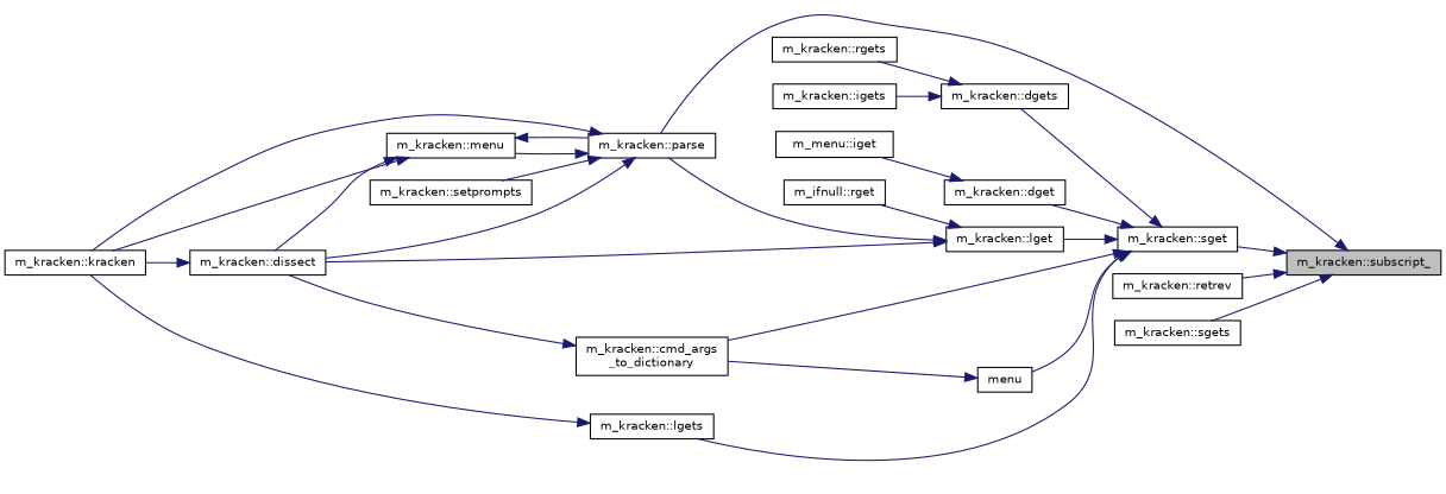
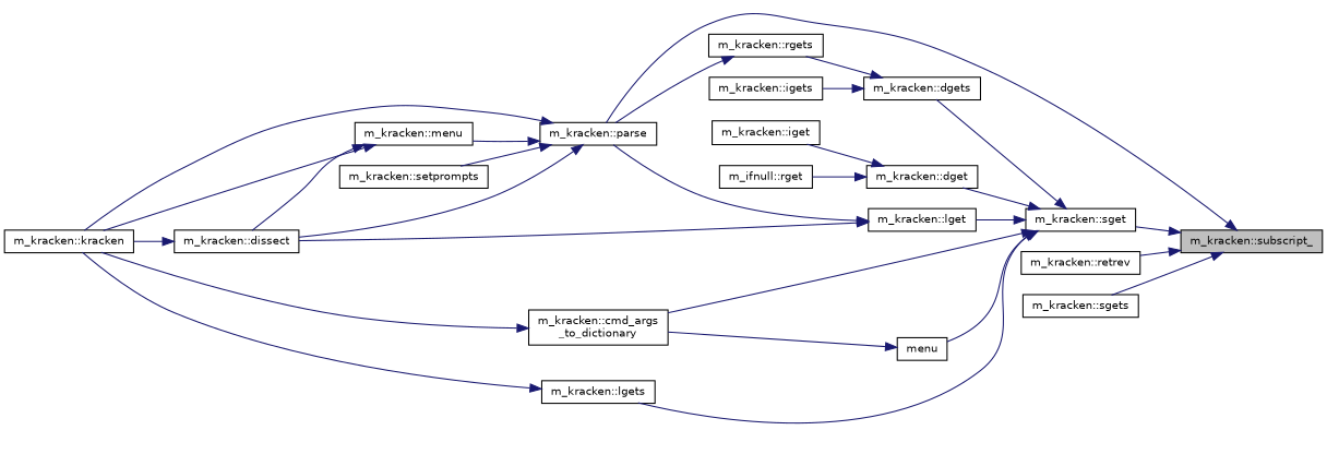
  digraph {
    rankdir=RL
    node [color=black fillcolor=white fontname=Helvetica fontsize=10 shape=record style=filled]
    edge [color=midnightblue dir=back fontname=Helvetica fontsize=10 labelfontname=Helvetica labelfontsize=10 style=solid]
    n1 [fillcolor=grey75 fontcolor=black height=0.2 label="m_kracken::subscript_" width=0.4]
    n2 [height=0.2 label="m_kracken::parse" width=0.4]
    n3 [height=0.2 label="m_kracken::retrev" width=0.4]
    n4 [height=0.2 label="m_kracken::sget" width=0.4]
    n5 [height=0.2 label="m_kracken::sgets" width=0.4]
    n6 [height=0.2 label="m_kracken::dissect" width=0.4]
    n7 [height=0.2 label="m_kracken::kracken" width=0.4]
    n8 [height=0.2 label="m_kracken::menu" width=0.4]
    n9 [height=0.2 label="m_kracken::setprompts" width=0.4]
    n10 [height=0.2 label="m_kracken::cmd_args\l_to_dictionary" width=0.4]
    n11 [height=0.2 label="m_kracken::dget" width=0.4]
    n12 [height=0.2 label="m_kracken::dgets" width=0.4]
    n13 [height=0.2 label=menu width=0.4]
    n14 [height=0.2 label="m_kracken::lget" width=0.4]
    n15 [height=0.2 label="m_kracken::lgets" width=0.4]
-   n16 [height=0.2 label="m_menu::iget" width=0.4]
+   n16 [height=0.2 label="m_kracken::iget" width=0.4]
    n17 [height=0.2 label="m_ifnull::rget" width=0.4]
    n18 [height=0.2 label="m_kracken::igets" width=0.4]
    n19 [height=0.2 label="m_kracken::rgets" width=0.4]
    n1 -> n2
    n1 -> n3
    n1 -> n4
    n1 -> n5
    n2 -> n6
    n2 -> n7
    n2 -> n8
    n2 -> n9
    n4 -> n10
    n4 -> n11
    n4 -> n12
    n4 -> n13
    n4 -> n14
    n4 -> n15
    n6 -> n7
-   n8 -> n2
+   n19 -> n2
    n8 -> n6
    n8 -> n7
-   n10 -> n6
+   n10 -> n7
    n11 -> n16
-   n14 -> n17
+   n11 -> n17
    n12 -> n18
    n12 -> n19
    n13 -> n10
    n14 -> n2
    n14 -> n6
    n15 -> n7
  }
